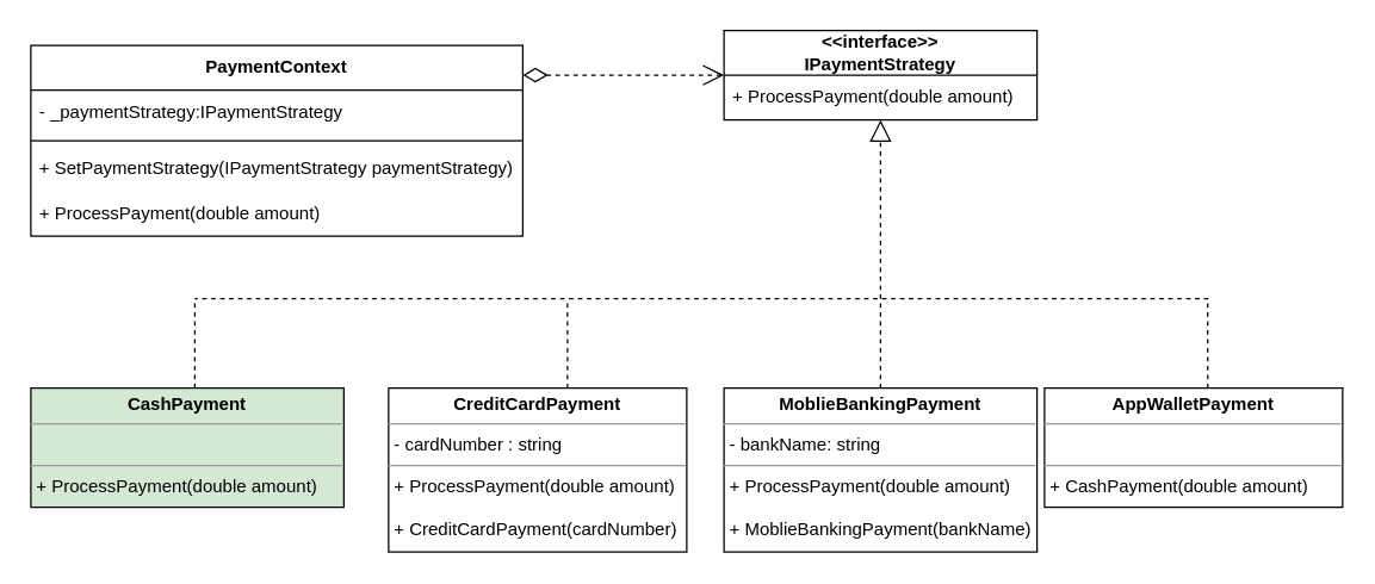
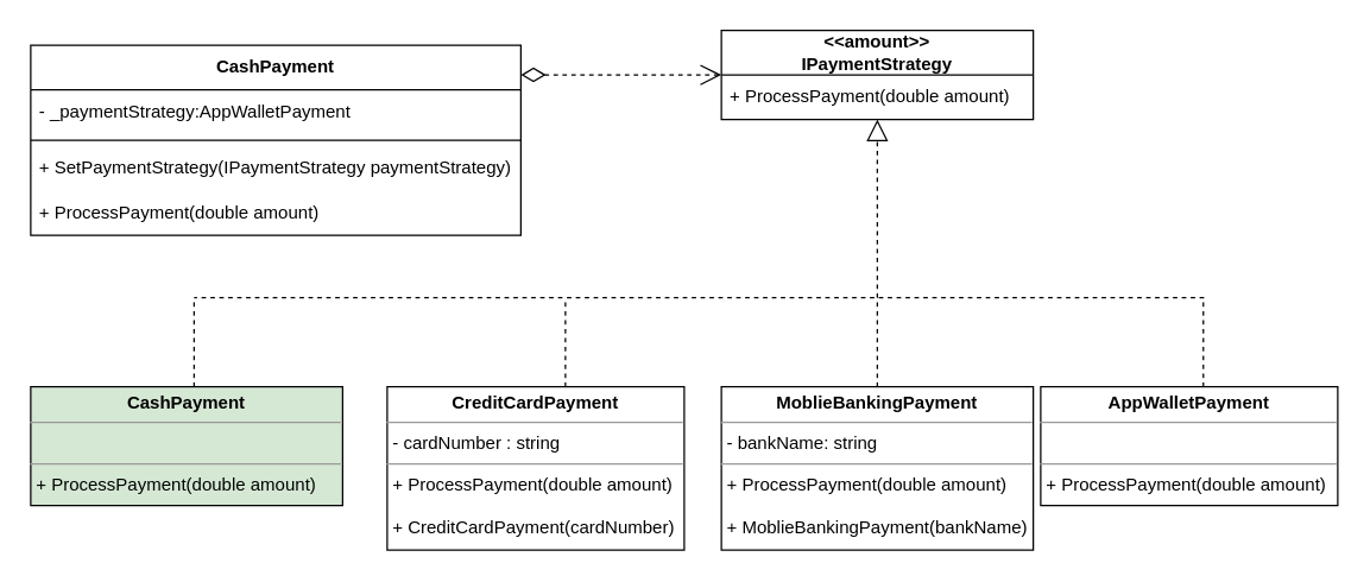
  <mxCell id="0" />
  <mxCell id="1" parent="0" />
- <mxCell id="2" value="&lt;b&gt;&amp;lt;&amp;lt;interface&amp;gt;&amp;gt;&lt;br&gt;IPaymentStrategy&lt;/b&gt;" style="swimlane;fontStyle=0;childLayout=stackLayout;horizontal=1;startSize=30;horizontalStack=0;resizeParent=1;resizeParentMax=0;resizeLast=0;collapsible=1;marginBottom=0;whiteSpace=wrap;html=1;" vertex="1" parent="1"><mxGeometry x="485" y="20" width="210" height="60" as="geometry" /></mxCell>
+ <mxCell id="2" value="&lt;b&gt;&amp;lt;&amp;lt;amount&amp;gt;&amp;gt;&lt;br&gt;IPaymentStrategy&lt;/b&gt;" style="swimlane;fontStyle=0;childLayout=stackLayout;horizontal=1;startSize=30;horizontalStack=0;resizeParent=1;resizeParentMax=0;resizeLast=0;collapsible=1;marginBottom=0;whiteSpace=wrap;html=1;" vertex="1" parent="1"><mxGeometry x="485" y="20" width="210" height="60" as="geometry" /></mxCell>
  <mxCell id="3" value="+ ProcessPayment(double amount)" style="text;strokeColor=none;fillColor=none;align=left;verticalAlign=middle;spacingLeft=4;spacingRight=4;overflow=hidden;points=[[0,0.5],[1,0.5]];portConstraint=eastwest;rotatable=0;whiteSpace=wrap;html=1;" vertex="1" parent="2"><mxGeometry y="30" width="210" height="30" as="geometry" /></mxCell>
- <mxCell id="4" value="&lt;b&gt;PaymentContext&lt;/b&gt;" style="swimlane;fontStyle=0;childLayout=stackLayout;horizontal=1;startSize=30;horizontalStack=0;resizeParent=1;resizeParentMax=0;resizeLast=0;collapsible=1;marginBottom=0;whiteSpace=wrap;html=1;" vertex="1" parent="1"><mxGeometry x="20" y="30" width="330" height="128" as="geometry" /></mxCell>
- <mxCell id="5" value="- _paymentStrategy:IPaymentStrategy&amp;nbsp;" style="text;strokeColor=none;fillColor=none;align=left;verticalAlign=middle;spacingLeft=4;spacingRight=4;overflow=hidden;points=[[0,0.5],[1,0.5]];portConstraint=eastwest;rotatable=0;whiteSpace=wrap;html=1;" vertex="1" parent="4"><mxGeometry y="30" width="330" height="30" as="geometry" /></mxCell>
+ <mxCell id="4" value="&lt;b&gt;CashPayment&lt;/b&gt;" style="swimlane;fontStyle=0;childLayout=stackLayout;horizontal=1;startSize=30;horizontalStack=0;resizeParent=1;resizeParentMax=0;resizeLast=0;collapsible=1;marginBottom=0;whiteSpace=wrap;html=1;" vertex="1" parent="1"><mxGeometry x="20" y="30" width="330" height="128" as="geometry" /></mxCell>
+ <mxCell id="5" value="- _paymentStrategy:AppWalletPayment&amp;nbsp;" style="text;strokeColor=none;fillColor=none;align=left;verticalAlign=middle;spacingLeft=4;spacingRight=4;overflow=hidden;points=[[0,0.5],[1,0.5]];portConstraint=eastwest;rotatable=0;whiteSpace=wrap;html=1;" vertex="1" parent="4"><mxGeometry y="30" width="330" height="30" as="geometry" /></mxCell>
  <mxCell id="6" value="" style="line;strokeWidth=1;fillColor=none;align=left;verticalAlign=middle;spacingTop=-1;spacingLeft=3;spacingRight=3;rotatable=0;labelPosition=right;points=[];portConstraint=eastwest;strokeColor=inherit;" vertex="1" parent="4"><mxGeometry y="60" width="330" height="8" as="geometry" /></mxCell>
  <mxCell id="7" value="+&amp;nbsp;SetPaymentStrategy(IPaymentStrategy paymentStrategy)" style="text;strokeColor=none;fillColor=none;align=left;verticalAlign=middle;spacingLeft=4;spacingRight=4;overflow=hidden;points=[[0,0.5],[1,0.5]];portConstraint=eastwest;rotatable=0;whiteSpace=wrap;html=1;" vertex="1" parent="4"><mxGeometry y="68" width="330" height="30" as="geometry" /></mxCell>
  <mxCell id="8" value="+&amp;nbsp;ProcessPayment(double amount)" style="text;strokeColor=none;fillColor=none;align=left;verticalAlign=middle;spacingLeft=4;spacingRight=4;overflow=hidden;points=[[0,0.5],[1,0.5]];portConstraint=eastwest;rotatable=0;whiteSpace=wrap;html=1;" vertex="1" parent="4"><mxGeometry y="98" width="330" height="30" as="geometry" /></mxCell>
  <mxCell id="9" value="&lt;p style=&quot;margin:0px;margin-top:4px;text-align:center;&quot;&gt;&lt;b&gt;CashPayment&lt;/b&gt;&lt;br&gt;&lt;/p&gt;&lt;hr size=&quot;1&quot;&gt;&lt;p style=&quot;margin:0px;margin-left:4px;&quot;&gt;&lt;br&gt;&lt;/p&gt;&lt;hr size=&quot;1&quot;&gt;&lt;p style=&quot;margin:0px;margin-left:4px;&quot;&gt;+ ProcessPayment(double amount)&lt;/p&gt;" style="verticalAlign=top;align=left;overflow=fill;fontSize=12;fontFamily=Helvetica;html=1;whiteSpace=wrap;fillColor=#d5e8d4;" vertex="1" parent="1"><mxGeometry x="20" y="260" width="210" height="80" as="geometry" /></mxCell>
- <mxCell id="10" value="&lt;p style=&quot;margin:0px;margin-top:4px;text-align:center;&quot;&gt;&lt;b&gt;AppWalletPayment&lt;/b&gt;&lt;br&gt;&lt;/p&gt;&lt;hr size=&quot;1&quot;&gt;&lt;p style=&quot;margin:0px;margin-left:4px;&quot;&gt;&lt;br&gt;&lt;/p&gt;&lt;hr size=&quot;1&quot;&gt;&lt;p style=&quot;margin:0px;margin-left:4px;&quot;&gt;+ CashPayment(double amount)&lt;br&gt;&lt;/p&gt;" style="verticalAlign=top;align=left;overflow=fill;fontSize=12;fontFamily=Helvetica;html=1;whiteSpace=wrap;" vertex="1" parent="1"><mxGeometry x="700" y="260" width="200" height="80" as="geometry" /></mxCell>
+ <mxCell id="10" value="&lt;p style=&quot;margin:0px;margin-top:4px;text-align:center;&quot;&gt;&lt;b&gt;AppWalletPayment&lt;/b&gt;&lt;br&gt;&lt;/p&gt;&lt;hr size=&quot;1&quot;&gt;&lt;p style=&quot;margin:0px;margin-left:4px;&quot;&gt;&lt;br&gt;&lt;/p&gt;&lt;hr size=&quot;1&quot;&gt;&lt;p style=&quot;margin:0px;margin-left:4px;&quot;&gt;+ ProcessPayment(double amount)&lt;br&gt;&lt;/p&gt;" style="verticalAlign=top;align=left;overflow=fill;fontSize=12;fontFamily=Helvetica;html=1;whiteSpace=wrap;" vertex="1" parent="1"><mxGeometry x="700" y="260" width="200" height="80" as="geometry" /></mxCell>
  <mxCell id="11" value="&lt;p style=&quot;margin:0px;margin-top:4px;text-align:center;&quot;&gt;&lt;b&gt;CreditCardPayment&lt;/b&gt;&lt;br&gt;&lt;/p&gt;&lt;hr size=&quot;1&quot;&gt;&lt;p style=&quot;margin:0px;margin-left:4px;&quot;&gt;-&amp;nbsp;cardNumber : string&lt;/p&gt;&lt;hr size=&quot;1&quot;&gt;&lt;p style=&quot;margin:0px;margin-left:4px;&quot;&gt;+ ProcessPayment(double amount)&lt;br&gt;&lt;/p&gt;&lt;p style=&quot;margin:0px;margin-left:4px;&quot;&gt;&lt;br&gt;&lt;/p&gt;&lt;p style=&quot;margin:0px;margin-left:4px;&quot;&gt;+ CreditCardPayment(cardNumber)&lt;br&gt;&lt;/p&gt;" style="verticalAlign=top;align=left;overflow=fill;fontSize=12;fontFamily=Helvetica;html=1;whiteSpace=wrap;" vertex="1" parent="1"><mxGeometry x="260" y="260" width="200" height="110" as="geometry" /></mxCell>
  <mxCell id="12" value="&lt;p style=&quot;margin:0px;margin-top:4px;text-align:center;&quot;&gt;&lt;b&gt;MoblieBankingPayment&lt;/b&gt;&lt;br&gt;&lt;/p&gt;&lt;hr size=&quot;1&quot;&gt;&lt;p style=&quot;margin:0px;margin-left:4px;&quot;&gt;- bankName: string&lt;/p&gt;&lt;hr size=&quot;1&quot;&gt;&lt;p style=&quot;margin:0px;margin-left:4px;&quot;&gt;+ ProcessPayment(double amount)&lt;br&gt;&lt;/p&gt;&lt;p style=&quot;margin:0px;margin-left:4px;&quot;&gt;&lt;br&gt;&lt;/p&gt;&lt;p style=&quot;margin:0px;margin-left:4px;&quot;&gt;+ MoblieBankingPayment(bankName)&lt;br&gt;&lt;/p&gt;" style="verticalAlign=top;align=left;overflow=fill;fontSize=12;fontFamily=Helvetica;html=1;whiteSpace=wrap;" vertex="1" parent="1"><mxGeometry x="485" y="260" width="210" height="110" as="geometry" /></mxCell>
  <mxCell id="13" value="" style="endArrow=open;html=1;endSize=12;startArrow=diamondThin;startSize=14;startFill=0;align=left;verticalAlign=bottom;rounded=0;exitX=1;exitY=0.156;exitDx=0;exitDy=0;exitPerimeter=0;dashed=1;" edge="1" parent="1" source="4" target="2"><mxGeometry x="-1" y="3" relative="1" as="geometry"><mxPoint x="350" y="70" as="sourcePoint" /><mxPoint x="510" y="70" as="targetPoint" /></mxGeometry></mxCell>
  <mxCell id="14" value="" style="endArrow=block;dashed=1;endFill=0;endSize=12;html=1;rounded=0;" edge="1" parent="1" source="12" target="2"><mxGeometry width="160" relative="1" as="geometry"><mxPoint x="470" y="200" as="sourcePoint" /><mxPoint x="630" y="200" as="targetPoint" /></mxGeometry></mxCell>
  <mxCell id="15" value="" style="endArrow=none;dashed=1;endFill=0;endSize=12;html=1;rounded=0;" edge="1" parent="1"><mxGeometry width="160" relative="1" as="geometry"><mxPoint x="810" y="200" as="sourcePoint" /><mxPoint x="130" y="200" as="targetPoint" /></mxGeometry></mxCell>
  <mxCell id="16" value="" style="endArrow=none;dashed=1;endFill=0;endSize=12;html=1;rounded=0;" edge="1" parent="1"><mxGeometry width="160" relative="1" as="geometry"><mxPoint x="130" y="260" as="sourcePoint" /><mxPoint x="130" y="200" as="targetPoint" /></mxGeometry></mxCell>
  <mxCell id="17" value="" style="endArrow=none;dashed=1;endFill=0;endSize=12;html=1;rounded=0;" edge="1" parent="1"><mxGeometry width="160" relative="1" as="geometry"><mxPoint x="809.5" y="260" as="sourcePoint" /><mxPoint x="809.5" y="200" as="targetPoint" /></mxGeometry></mxCell>
  <mxCell id="18" value="" style="endArrow=none;dashed=1;endFill=0;endSize=12;html=1;rounded=0;" edge="1" parent="1"><mxGeometry width="160" relative="1" as="geometry"><mxPoint x="380" y="260" as="sourcePoint" /><mxPoint x="380" y="200" as="targetPoint" /></mxGeometry></mxCell>
